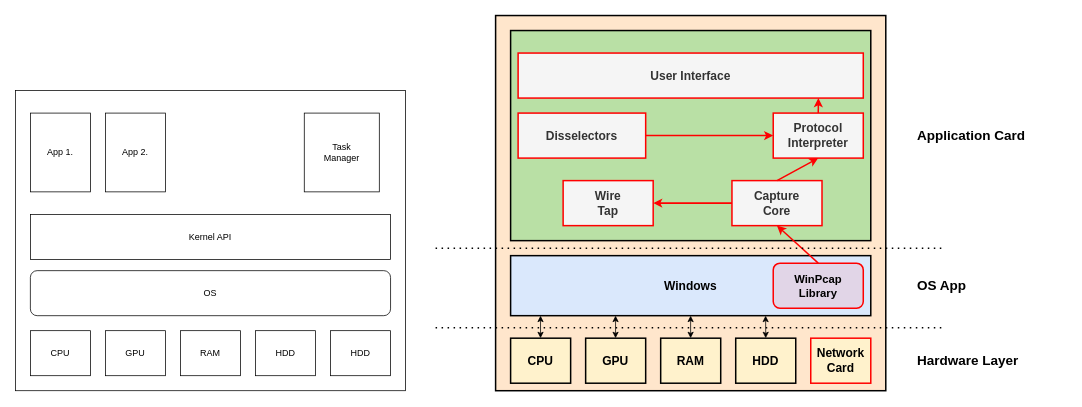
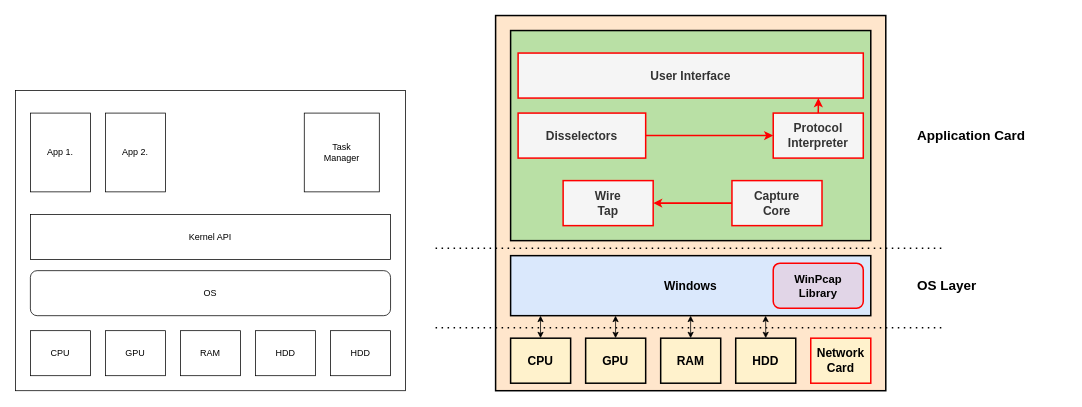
  <mxCell id="0" />
  <mxCell id="1" parent="0" />
  <mxCell id="2" value="" style="rounded=0;whiteSpace=wrap;html=1;" vertex="1" parent="1"><mxGeometry x="20" y="120" width="520" height="400" as="geometry" /></mxCell>
  <mxCell id="3" value="CPU" style="rounded=0;whiteSpace=wrap;html=1;" vertex="1" parent="1"><mxGeometry x="40" y="440" width="80" height="60" as="geometry" /></mxCell>
  <mxCell id="4" value="GPU" style="rounded=0;whiteSpace=wrap;html=1;" vertex="1" parent="1"><mxGeometry x="140" y="440" width="80" height="60" as="geometry" /></mxCell>
  <mxCell id="5" value="RAM" style="rounded=0;whiteSpace=wrap;html=1;" vertex="1" parent="1"><mxGeometry x="240" y="440" width="80" height="60" as="geometry" /></mxCell>
  <mxCell id="6" value="HDD" style="rounded=0;whiteSpace=wrap;html=1;" vertex="1" parent="1"><mxGeometry x="340" y="440" width="80" height="60" as="geometry" /></mxCell>
  <mxCell id="7" value="OS" style="whiteSpace=wrap;html=1;rounded=1;" vertex="1" parent="1"><mxGeometry x="40" y="360" width="480" height="60" as="geometry" /></mxCell>
  <mxCell id="8" value="App 1." style="rounded=0;whiteSpace=wrap;html=1;" vertex="1" parent="1"><mxGeometry x="40" y="150" width="80" height="105" as="geometry" /></mxCell>
  <mxCell id="9" value="Kernel API" style="rounded=0;whiteSpace=wrap;html=1;" vertex="1" parent="1"><mxGeometry x="40" y="285" width="480" height="60" as="geometry" /></mxCell>
  <mxCell id="10" value="App 2." style="rounded=0;whiteSpace=wrap;html=1;" vertex="1" parent="1"><mxGeometry x="140" y="150" width="80" height="105" as="geometry" /></mxCell>
  <mxCell id="11" value="Task&lt;div&gt;Manager&lt;/div&gt;" style="rounded=0;whiteSpace=wrap;html=1;" vertex="1" parent="1"><mxGeometry x="405" y="150" width="100" height="105" as="geometry" /></mxCell>
  <mxCell id="12" value="" style="rounded=0;whiteSpace=wrap;html=1;strokeWidth=2;fillColor=#ffe6cc;strokeColor=#000000;" vertex="1" parent="1"><mxGeometry x="660" y="20" width="520" height="500" as="geometry" /></mxCell>
  <mxCell id="13" value="&lt;font style=&quot;font-size: 16px;&quot;&gt;&lt;b style=&quot;&quot;&gt;CPU&lt;/b&gt;&lt;/font&gt;" style="rounded=0;whiteSpace=wrap;html=1;strokeWidth=2;fillColor=#fff2cc;strokeColor=#000000;" vertex="1" parent="1"><mxGeometry x="680" y="450" width="80" height="60" as="geometry" /></mxCell>
  <mxCell id="14" value="&lt;font style=&quot;font-size: 16px;&quot;&gt;&lt;b style=&quot;&quot;&gt;GPU&lt;/b&gt;&lt;/font&gt;" style="rounded=0;whiteSpace=wrap;html=1;strokeWidth=2;fillColor=#fff2cc;strokeColor=#000000;" vertex="1" parent="1"><mxGeometry x="780" y="450" width="80" height="60" as="geometry" /></mxCell>
  <mxCell id="15" value="&lt;font style=&quot;font-size: 16px;&quot;&gt;&lt;b style=&quot;&quot;&gt;RAM&lt;/b&gt;&lt;/font&gt;" style="rounded=0;whiteSpace=wrap;html=1;strokeWidth=2;fillColor=#fff2cc;strokeColor=#000000;" vertex="1" parent="1"><mxGeometry x="880" y="450" width="80" height="60" as="geometry" /></mxCell>
  <mxCell id="16" value="&lt;font style=&quot;font-size: 16px;&quot;&gt;&lt;b style=&quot;&quot;&gt;HDD&lt;/b&gt;&lt;/font&gt;" style="rounded=0;whiteSpace=wrap;html=1;strokeWidth=2;fillColor=#fff2cc;strokeColor=#000000;" vertex="1" parent="1"><mxGeometry x="980" y="450" width="80" height="60" as="geometry" /></mxCell>
  <mxCell id="17" value="&lt;font style=&quot;font-size: 16px;&quot;&gt;&lt;b style=&quot;&quot;&gt;Windows&lt;/b&gt;&lt;/font&gt;" style="rounded=0;whiteSpace=wrap;html=1;strokeWidth=2;fillColor=#dae8fc;strokeColor=#000000;" vertex="1" parent="1"><mxGeometry x="680" y="340" width="480" height="80" as="geometry" /></mxCell>
  <mxCell id="18" value="" style="rounded=0;whiteSpace=wrap;html=1;strokeWidth=2;fillColor=#B9E0A5;strokeColor=#000000;" vertex="1" parent="1"><mxGeometry x="680" y="40" width="480" height="280" as="geometry" /></mxCell>
  <mxCell id="19" value="&lt;font style=&quot;font-size: 16px;&quot;&gt;&lt;b style=&quot;&quot;&gt;Network&lt;/b&gt;&lt;/font&gt;&lt;div&gt;&lt;font style=&quot;font-size: 16px;&quot;&gt;&lt;b style=&quot;&quot;&gt;Card&lt;/b&gt;&lt;/font&gt;&lt;/div&gt;" style="rounded=0;whiteSpace=wrap;html=1;strokeColor=#FF0000;strokeWidth=2;fillColor=#fff2cc;" vertex="1" parent="1"><mxGeometry x="1080" y="450" width="80" height="60" as="geometry" /></mxCell>
  <mxCell id="20" value="HDD" style="rounded=0;whiteSpace=wrap;html=1;" vertex="1" parent="1"><mxGeometry x="440" y="440" width="80" height="60" as="geometry" /></mxCell>
  <mxCell id="21" value="&lt;font style=&quot;font-size: 15px;&quot;&gt;&lt;b&gt;WinPcap&lt;/b&gt;&lt;/font&gt;&lt;div&gt;&lt;font style=&quot;font-size: 15px;&quot;&gt;&lt;b&gt;Library&lt;/b&gt;&lt;/font&gt;&lt;/div&gt;" style="whiteSpace=wrap;html=1;strokeColor=#FF0000;strokeWidth=2;fillColor=#e1d5e7;rounded=1;" vertex="1" parent="1"><mxGeometry x="1030" y="350" width="120" height="60" as="geometry" /></mxCell>
  <mxCell id="22" value="&lt;font style=&quot;font-size: 16px;&quot;&gt;&lt;b style=&quot;&quot;&gt;Capture&lt;/b&gt;&lt;/font&gt;&lt;div&gt;&lt;font style=&quot;font-size: 16px;&quot;&gt;&lt;b style=&quot;&quot;&gt;Core&lt;/b&gt;&lt;/font&gt;&lt;/div&gt;" style="rounded=0;whiteSpace=wrap;html=1;strokeColor=#FF0000;strokeWidth=2;fillColor=#f5f5f5;fontColor=#333333;" vertex="1" parent="1"><mxGeometry x="975" y="240" width="120" height="60" as="geometry" /></mxCell>
- <mxCell id="23" value="" style="endArrow=classic;html=1;rounded=0;exitX=0.5;exitY=0;exitDx=0;exitDy=0;entryX=0.5;entryY=1;entryDx=0;entryDy=0;strokeColor=#FF0000;strokeWidth=2;" edge="1" parent="1" source="21" target="22"><mxGeometry width="50" height="50" relative="1" as="geometry"><mxPoint x="910" y="330" as="sourcePoint" /><mxPoint x="960" y="280" as="targetPoint" /></mxGeometry></mxCell>
  <mxCell id="24" value="&lt;font style=&quot;font-size: 16px;&quot;&gt;&lt;b style=&quot;&quot;&gt;Wire&lt;/b&gt;&lt;/font&gt;&lt;div&gt;&lt;font style=&quot;font-size: 16px;&quot;&gt;&lt;b style=&quot;&quot;&gt;Tap&lt;/b&gt;&lt;/font&gt;&lt;/div&gt;" style="rounded=0;whiteSpace=wrap;html=1;strokeColor=#FF0000;strokeWidth=2;fillColor=#f5f5f5;fontColor=#333333;" vertex="1" parent="1"><mxGeometry x="750" y="240" width="120" height="60" as="geometry" /></mxCell>
  <mxCell id="25" value="" style="endArrow=classic;html=1;rounded=0;exitX=0;exitY=0.5;exitDx=0;exitDy=0;strokeColor=#FF0000;entryX=1;entryY=0.5;entryDx=0;entryDy=0;strokeWidth=2;" edge="1" parent="1" source="22" target="24"><mxGeometry width="50" height="50" relative="1" as="geometry"><mxPoint x="910" y="330" as="sourcePoint" /><mxPoint x="990" y="280" as="targetPoint" /></mxGeometry></mxCell>
  <mxCell id="26" value="&lt;font style=&quot;font-size: 16px;&quot;&gt;&lt;b style=&quot;&quot;&gt;Disselectors&lt;/b&gt;&lt;/font&gt;" style="rounded=0;whiteSpace=wrap;html=1;strokeColor=#FF0000;strokeWidth=2;fillColor=#f5f5f5;fontColor=#333333;" vertex="1" parent="1"><mxGeometry x="690" y="150" width="170" height="60" as="geometry" /></mxCell>
  <mxCell id="27" value="&lt;font style=&quot;font-size: 16px;&quot;&gt;&lt;b style=&quot;&quot;&gt;Protocol&lt;/b&gt;&lt;/font&gt;&lt;div&gt;&lt;font style=&quot;font-size: 16px;&quot;&gt;&lt;b style=&quot;&quot;&gt;Interpreter&lt;/b&gt;&lt;/font&gt;&lt;/div&gt;" style="rounded=0;whiteSpace=wrap;html=1;strokeColor=#FF0000;strokeWidth=2;fillColor=#f5f5f5;fontColor=#333333;" vertex="1" parent="1"><mxGeometry x="1030" y="150" width="120" height="60" as="geometry" /></mxCell>
  <mxCell id="28" value="" style="endArrow=classic;html=1;rounded=0;exitX=1;exitY=0.5;exitDx=0;exitDy=0;entryX=0;entryY=0.5;entryDx=0;entryDy=0;strokeColor=#FF0000;strokeWidth=2;" edge="1" parent="1" source="26" target="27"><mxGeometry width="50" height="50" relative="1" as="geometry"><mxPoint x="880" y="280" as="sourcePoint" /><mxPoint x="930" y="230" as="targetPoint" /></mxGeometry></mxCell>
- <mxCell id="29" value="" style="endArrow=classic;html=1;rounded=0;exitX=0.5;exitY=0;exitDx=0;exitDy=0;entryX=0.5;entryY=1;entryDx=0;entryDy=0;strokeColor=#FF0000;strokeWidth=2;" edge="1" parent="1" source="22" target="27"><mxGeometry width="50" height="50" relative="1" as="geometry"><mxPoint x="970" y="270" as="sourcePoint" /><mxPoint x="1020" y="220" as="targetPoint" /></mxGeometry></mxCell>
  <mxCell id="30" value="&lt;font style=&quot;font-size: 16px;&quot;&gt;&lt;b style=&quot;&quot;&gt;User Interface&lt;/b&gt;&lt;/font&gt;" style="rounded=0;whiteSpace=wrap;html=1;strokeColor=#FF0000;strokeWidth=2;fillColor=#f5f5f5;fontColor=#333333;" vertex="1" parent="1"><mxGeometry x="690" y="70" width="460" height="60" as="geometry" /></mxCell>
  <mxCell id="31" value="" style="endArrow=classic;html=1;rounded=0;exitX=0.5;exitY=0;exitDx=0;exitDy=0;entryX=0.87;entryY=1;entryDx=0;entryDy=0;strokeColor=#FF0000;entryPerimeter=0;strokeWidth=2;" edge="1" parent="1" source="27" target="30"><mxGeometry width="50" height="50" relative="1" as="geometry"><mxPoint x="1089.93" y="172.5" as="sourcePoint" /><mxPoint x="1089.93" y="155.5" as="targetPoint" /></mxGeometry></mxCell>
  <mxCell id="32" value="" style="endArrow=none;dashed=1;html=1;dashPattern=1 3;strokeWidth=2;rounded=0;" edge="1" parent="1"><mxGeometry width="50" height="50" relative="1" as="geometry"><mxPoint x="580" y="330" as="sourcePoint" /><mxPoint x="1260" y="330" as="targetPoint" /></mxGeometry></mxCell>
  <mxCell id="33" value="" style="endArrow=none;dashed=1;html=1;dashPattern=1 3;strokeWidth=2;rounded=0;" edge="1" parent="1"><mxGeometry width="50" height="50" relative="1" as="geometry"><mxPoint x="580" y="436" as="sourcePoint" /><mxPoint x="1260" y="436" as="targetPoint" /></mxGeometry></mxCell>
- <mxCell id="34" value="&lt;font style=&quot;font-size: 18px;&quot;&gt;&lt;b style=&quot;&quot;&gt;Hardware Layer&lt;/b&gt;&lt;/font&gt;" style="text;html=1;align=left;verticalAlign=middle;whiteSpace=wrap;rounded=0;" vertex="1" parent="1"><mxGeometry x="1220" y="460" width="200" height="40" as="geometry" /></mxCell>
- <mxCell id="35" value="&lt;font style=&quot;font-size: 18px;&quot;&gt;&lt;b style=&quot;&quot;&gt;OS App&lt;/b&gt;&lt;/font&gt;" style="text;html=1;align=left;verticalAlign=middle;whiteSpace=wrap;rounded=0;" vertex="1" parent="1"><mxGeometry x="1220" y="360" width="200" height="40" as="geometry" /></mxCell>
+ <mxCell id="35" value="&lt;font style=&quot;font-size: 18px;&quot;&gt;&lt;b style=&quot;&quot;&gt;OS Layer&lt;/b&gt;&lt;/font&gt;" style="text;html=1;align=left;verticalAlign=middle;whiteSpace=wrap;rounded=0;" vertex="1" parent="1"><mxGeometry x="1220" y="360" width="200" height="40" as="geometry" /></mxCell>
  <mxCell id="36" value="&lt;font style=&quot;font-size: 18px;&quot;&gt;&lt;b style=&quot;&quot;&gt;Application Card&lt;/b&gt;&lt;/font&gt;" style="text;html=1;align=left;verticalAlign=middle;whiteSpace=wrap;rounded=0;" vertex="1" parent="1"><mxGeometry x="1220" y="160" width="200" height="40" as="geometry" /></mxCell>
  <mxCell id="37" value="" style="endArrow=classic;startArrow=classic;html=1;rounded=0;exitX=0.5;exitY=0;exitDx=0;exitDy=0;entryX=0.708;entryY=1.001;entryDx=0;entryDy=0;entryPerimeter=0;" edge="1" parent="1" source="16" target="17"><mxGeometry width="50" height="50" relative="1" as="geometry"><mxPoint x="940" y="460" as="sourcePoint" /><mxPoint x="990" y="410" as="targetPoint" /></mxGeometry></mxCell>
  <mxCell id="38" value="" style="endArrow=classic;startArrow=classic;html=1;rounded=0;exitX=0.5;exitY=0;exitDx=0;exitDy=0;entryX=0.708;entryY=1.001;entryDx=0;entryDy=0;entryPerimeter=0;" edge="1" parent="1"><mxGeometry width="50" height="50" relative="1" as="geometry"><mxPoint x="919.9" y="450" as="sourcePoint" /><mxPoint x="919.9" y="420" as="targetPoint" /></mxGeometry></mxCell>
  <mxCell id="39" value="" style="endArrow=classic;startArrow=classic;html=1;rounded=0;exitX=0.5;exitY=0;exitDx=0;exitDy=0;entryX=0.708;entryY=1.001;entryDx=0;entryDy=0;entryPerimeter=0;" edge="1" parent="1"><mxGeometry width="50" height="50" relative="1" as="geometry"><mxPoint x="819.86" y="450" as="sourcePoint" /><mxPoint x="819.86" y="420" as="targetPoint" /></mxGeometry></mxCell>
  <mxCell id="40" value="" style="endArrow=classic;startArrow=classic;html=1;rounded=0;exitX=0.5;exitY=0;exitDx=0;exitDy=0;entryX=0.708;entryY=1.001;entryDx=0;entryDy=0;entryPerimeter=0;" edge="1" parent="1"><mxGeometry width="50" height="50" relative="1" as="geometry"><mxPoint x="719.86" y="450" as="sourcePoint" /><mxPoint x="719.86" y="420" as="targetPoint" /></mxGeometry></mxCell>
